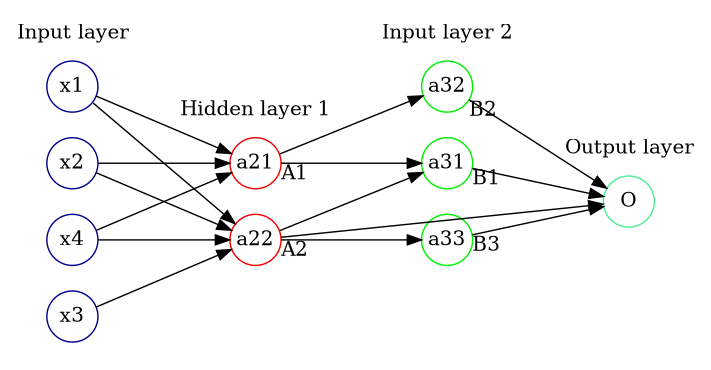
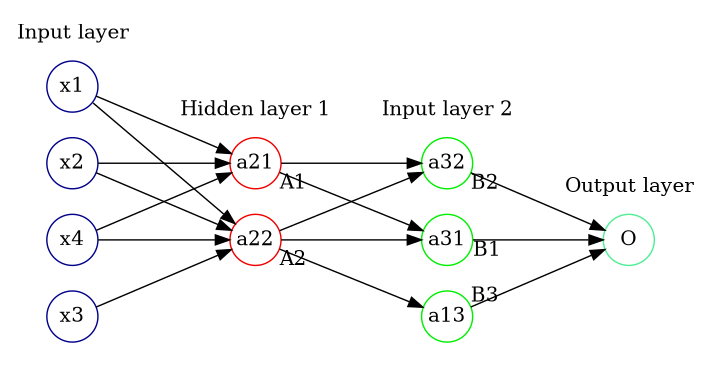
  digraph {
    rankdir=LR
    splines=line
    node [color=blue4 fixedsize=true shape=circle style=solid]
    n1 [label=x1]
    n2 [label=x2]
    n3 [label=x3]
    n4 [label=x4]
    n5 [color=red2 label=a21]
    n6 [color=red2 label=a22]
    n7 [color=green2 label=a31]
    n8 [color=green2 label=a32]
-   n9 [color=green2 label=a33]
+   n9 [color=green2 label=a13]
    n10 [color=seagreen2 label=O]
    subgraph cluster_1 {
      color=white
      label="Input layer"
      n1
      n2
      n3
      n4
    }
    subgraph cluster_2 {
      color=white
      label="Hidden layer 1"
      n5
      n6
    }
    subgraph cluster_3 {
      color=white
      label="Input layer 2"
      n7
      n8
      n9
    }
    subgraph cluster_4 {
      color=white
      label="Output layer"
      n10
    }
    n1 -> n5
    n1 -> n6
    n2 -> n5
    n2 -> n6
    n3 -> n6
    n4 -> n5
    n4 -> n6
    n5 -> n7 [taillabel=A1]
    n5 -> n8
    n6 -> n7
-   n6 -> n10
+   n6 -> n8
    n6 -> n9 [taillabel=A2]
    n7 -> n10 [taillabel=B1]
    n8 -> n10 [taillabel=B2]
    n9 -> n10 [taillabel=B3]
  }
